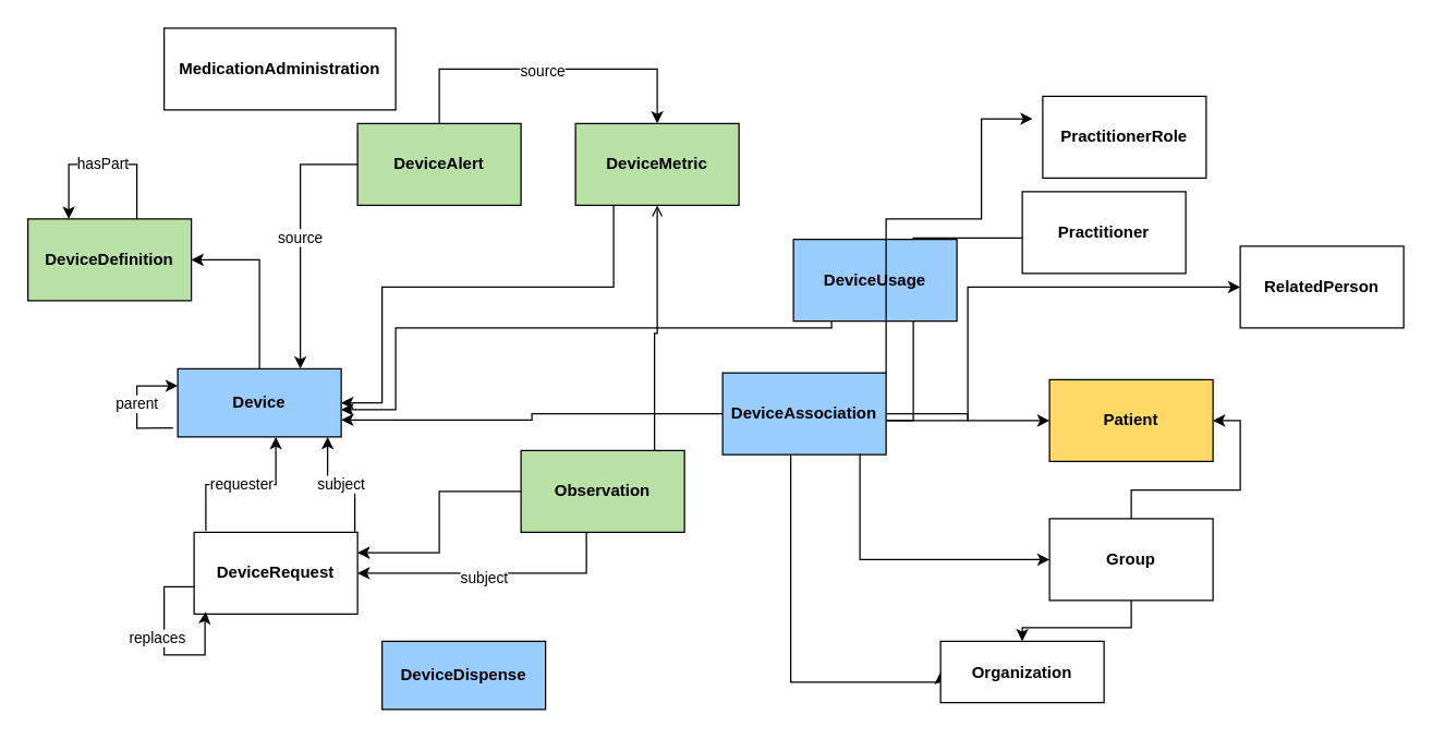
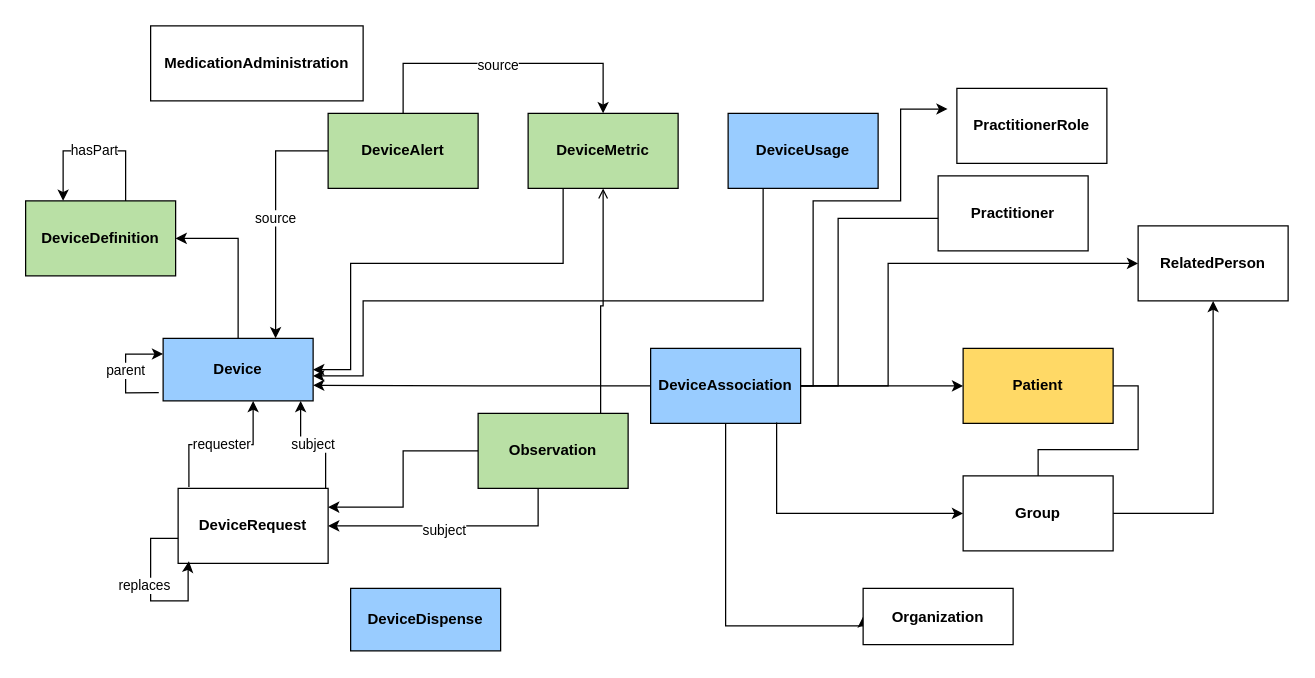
  <mxCell id="0" />
  <mxCell id="1" parent="0" />
  <mxCell id="2" style="edgeStyle=orthogonalEdgeStyle;rounded=0;orthogonalLoop=1;jettySize=auto;html=1;entryX=1;entryY=0.5;entryDx=0;entryDy=0;" edge="1" parent="1" source="4" target="14"><mxGeometry relative="1" as="geometry" /></mxCell>
  <mxCell id="3" value="parent" style="edgeStyle=orthogonalEdgeStyle;rounded=0;orthogonalLoop=1;jettySize=auto;html=1;exitX=-0.029;exitY=0.869;exitDx=0;exitDy=0;exitPerimeter=0;entryX=0;entryY=0.25;entryDx=0;entryDy=0;" edge="1" parent="1" source="4" target="4"><mxGeometry relative="1" as="geometry"><mxPoint x="120" y="280" as="targetPoint" /><Array as="points"><mxPoint x="100" y="313" /><mxPoint x="100" y="283" /></Array></mxGeometry></mxCell>
  <mxCell id="4" value="Device" style="rounded=0;whiteSpace=wrap;html=1;fillColor=#99CCFF;fontStyle=1" vertex="1" parent="1"><mxGeometry x="130" y="270" width="120" height="50" as="geometry" /></mxCell>
  <mxCell id="5" value="DeviceDispense" style="rounded=0;whiteSpace=wrap;html=1;fillColor=#99CCFF;fontStyle=1" vertex="1" parent="1"><mxGeometry x="280" y="470" width="120" height="50" as="geometry" /></mxCell>
  <mxCell id="6" style="edgeStyle=orthogonalEdgeStyle;rounded=0;orthogonalLoop=1;jettySize=auto;html=1;entryX=1;entryY=0.75;entryDx=0;entryDy=0;exitX=0;exitY=0.5;exitDx=0;exitDy=0;" edge="1" parent="1" source="11" target="4"><mxGeometry relative="1" as="geometry"><mxPoint x="400" y="298" as="sourcePoint" /><mxPoint x="210" y="370" as="targetPoint" /></mxGeometry></mxCell>
  <mxCell id="7" style="edgeStyle=orthogonalEdgeStyle;rounded=0;orthogonalLoop=1;jettySize=auto;html=1;entryX=0;entryY=0.5;entryDx=0;entryDy=0;" edge="1" parent="1" source="11" target="28"><mxGeometry relative="1" as="geometry"><mxPoint x="720" y="308" as="targetPoint" /></mxGeometry></mxCell>
  <mxCell id="8" style="edgeStyle=orthogonalEdgeStyle;rounded=0;orthogonalLoop=1;jettySize=auto;html=1;entryX=0;entryY=0.5;entryDx=0;entryDy=0;" edge="1" parent="1" source="11" target="30"><mxGeometry relative="1" as="geometry"><Array as="points"><mxPoint x="710" y="308" /><mxPoint x="710" y="210" /></Array></mxGeometry></mxCell>
  <mxCell id="9" style="edgeStyle=orthogonalEdgeStyle;rounded=0;orthogonalLoop=1;jettySize=auto;html=1;entryX=0.083;entryY=0.567;entryDx=0;entryDy=0;entryPerimeter=0;" edge="1" parent="1" source="11" target="29"><mxGeometry relative="1" as="geometry"><mxPoint x="740" y="180" as="targetPoint" /><Array as="points"><mxPoint x="670" y="308" /><mxPoint x="670" y="174" /></Array></mxGeometry></mxCell>
  <mxCell id="10" style="edgeStyle=orthogonalEdgeStyle;rounded=0;orthogonalLoop=1;jettySize=auto;html=1;entryX=0;entryY=0.5;entryDx=0;entryDy=0;" edge="1" parent="1" source="11" target="34"><mxGeometry relative="1" as="geometry"><Array as="points"><mxPoint x="580" y="500" /></Array></mxGeometry></mxCell>
- <mxCell id="11" value="DeviceAssociation" style="rounded=0;whiteSpace=wrap;html=1;fillColor=#99CCFF;fontStyle=1" vertex="1" parent="1"><mxGeometry x="530" y="273" width="120" height="60" as="geometry" /></mxCell>
+ <mxCell id="11" value="DeviceAssociation" style="rounded=0;whiteSpace=wrap;html=1;fillColor=#99CCFF;fontStyle=1" vertex="1" parent="1"><mxGeometry x="520" y="278" width="120" height="60" as="geometry" /></mxCell>
  <mxCell id="12" style="edgeStyle=orthogonalEdgeStyle;rounded=0;orthogonalLoop=1;jettySize=auto;html=1;" edge="1" parent="1" source="13"><mxGeometry relative="1" as="geometry"><mxPoint x="250" y="300" as="targetPoint" /><Array as="points"><mxPoint x="610" y="240" /><mxPoint x="290" y="240" /><mxPoint x="290" y="300" /></Array></mxGeometry></mxCell>
- <mxCell id="13" value="DeviceUsage" style="rounded=0;whiteSpace=wrap;html=1;fillColor=#99CCFF;fontStyle=1" vertex="1" parent="1"><mxGeometry x="582" y="175" width="120" height="60" as="geometry" /></mxCell>
+ <mxCell id="13" value="DeviceUsage" style="rounded=0;whiteSpace=wrap;html=1;fillColor=#99CCFF;fontStyle=1" vertex="1" parent="1"><mxGeometry x="582" y="90" width="120" height="60" as="geometry" /></mxCell>
  <mxCell id="14" value="DeviceDefinition" style="rounded=0;whiteSpace=wrap;html=1;fillColor=#b9e0a5;fontStyle=1;" vertex="1" parent="1"><mxGeometry x="20" y="160" width="120" height="60" as="geometry" /></mxCell>
  <mxCell id="15" value="subject" style="edgeStyle=orthogonalEdgeStyle;rounded=0;orthogonalLoop=1;jettySize=auto;html=1;" edge="1" parent="1" source="16"><mxGeometry relative="1" as="geometry"><mxPoint x="240" y="320" as="targetPoint" /><Array as="points"><mxPoint x="260" y="355" /><mxPoint x="240" y="355" /><mxPoint x="240" y="320" /></Array></mxGeometry></mxCell>
  <mxCell id="16" value="DeviceRequest" style="rounded=0;whiteSpace=wrap;html=1;fillColor=#ffffff;fontStyle=1;" vertex="1" parent="1"><mxGeometry x="142" y="390" width="120" height="60" as="geometry" /></mxCell>
  <mxCell id="17" style="edgeStyle=orthogonalEdgeStyle;rounded=0;orthogonalLoop=1;jettySize=auto;html=1;entryX=1;entryY=0.5;entryDx=0;entryDy=0;" edge="1" parent="1" source="18" target="4"><mxGeometry relative="1" as="geometry"><Array as="points"><mxPoint x="450" y="210" /><mxPoint x="280" y="210" /><mxPoint x="280" y="295" /></Array></mxGeometry></mxCell>
  <mxCell id="18" value="DeviceMetric" style="rounded=0;whiteSpace=wrap;html=1;fillColor=#B9E0A5;fontStyle=1" vertex="1" parent="1"><mxGeometry x="422" y="90" width="120" height="60" as="geometry" /></mxCell>
  <mxCell id="19" value="source" style="edgeStyle=orthogonalEdgeStyle;rounded=0;orthogonalLoop=1;jettySize=auto;html=1;entryX=0.75;entryY=0;entryDx=0;entryDy=0;" edge="1" parent="1" source="22" target="4"><mxGeometry relative="1" as="geometry"><Array as="points"><mxPoint x="220" y="120" /></Array></mxGeometry></mxCell>
  <mxCell id="20" style="edgeStyle=orthogonalEdgeStyle;rounded=0;orthogonalLoop=1;jettySize=auto;html=1;entryX=0.5;entryY=0;entryDx=0;entryDy=0;exitX=0.5;exitY=0;exitDx=0;exitDy=0;" edge="1" parent="1" source="22" target="18"><mxGeometry relative="1" as="geometry"><Array as="points"><mxPoint x="322" y="50" /><mxPoint x="482" y="50" /></Array></mxGeometry></mxCell>
  <mxCell id="21" value="source" style="edgeLabel;html=1;align=center;verticalAlign=middle;resizable=0;points=[];" vertex="1" connectable="0" parent="20"><mxGeometry x="-0.035" y="-1" relative="1" as="geometry"><mxPoint x="-1" as="offset" /></mxGeometry></mxCell>
  <mxCell id="22" value="DeviceAlert" style="rounded=0;whiteSpace=wrap;html=1;fillColor=#B9E0A5;fontStyle=1" vertex="1" parent="1"><mxGeometry x="262" y="90" width="120" height="60" as="geometry" /></mxCell>
  <mxCell id="23" style="edgeStyle=orthogonalEdgeStyle;rounded=0;orthogonalLoop=1;jettySize=auto;html=1;entryX=0.072;entryY=0.972;entryDx=0;entryDy=0;entryPerimeter=0;" edge="1" parent="1" source="16" target="16"><mxGeometry relative="1" as="geometry"><Array as="points"><mxPoint x="120" y="430" /><mxPoint x="120" y="480" /><mxPoint x="150" y="480" /><mxPoint x="150" y="454" /></Array></mxGeometry></mxCell>
  <mxCell id="24" value="replaces" style="edgeLabel;html=1;align=center;verticalAlign=middle;resizable=0;points=[];" vertex="1" connectable="0" parent="23"><mxGeometry x="-0.114" y="-6" relative="1" as="geometry"><mxPoint as="offset" /></mxGeometry></mxCell>
  <mxCell id="25" value="requester" style="edgeStyle=orthogonalEdgeStyle;rounded=0;orthogonalLoop=1;jettySize=auto;html=1;exitX=0.072;exitY=-0.017;exitDx=0;exitDy=0;exitPerimeter=0;" edge="1" parent="1" source="16"><mxGeometry relative="1" as="geometry"><mxPoint x="202" y="320" as="targetPoint" /><Array as="points"><mxPoint x="151" y="355" /><mxPoint x="202" y="355" /></Array></mxGeometry></mxCell>
  <mxCell id="26" value="hasPart" style="edgeStyle=orthogonalEdgeStyle;rounded=0;orthogonalLoop=1;jettySize=auto;html=1;entryX=0.25;entryY=0;entryDx=0;entryDy=0;" edge="1" parent="1" source="14" target="14"><mxGeometry relative="1" as="geometry"><Array as="points"><mxPoint x="100" y="120" /><mxPoint x="50" y="120" /></Array></mxGeometry></mxCell>
  <mxCell id="27" style="edgeStyle=orthogonalEdgeStyle;rounded=0;orthogonalLoop=1;jettySize=auto;html=1;exitX=0.84;exitY=0.989;exitDx=0;exitDy=0;exitPerimeter=0;entryX=0;entryY=0.5;entryDx=0;entryDy=0;" edge="1" parent="1" source="11" target="33"><mxGeometry relative="1" as="geometry" /></mxCell>
  <mxCell id="28" value="Patient" style="rounded=0;whiteSpace=wrap;html=1;fillColor=#FFD966;fontStyle=1" vertex="1" parent="1"><mxGeometry x="770" y="278" width="120" height="60" as="geometry" /></mxCell>
  <mxCell id="29" value="Practitioner" style="rounded=0;whiteSpace=wrap;html=1;fillColor=#FFFFFF;fontStyle=1" vertex="1" parent="1"><mxGeometry x="750" y="140" width="120" height="60" as="geometry" /></mxCell>
  <mxCell id="30" value="RelatedPerson" style="rounded=0;whiteSpace=wrap;html=1;fillColor=#FFFFFF;fontStyle=1" vertex="1" parent="1"><mxGeometry x="910" y="180" width="120" height="60" as="geometry" /></mxCell>
- <mxCell id="31" style="edgeStyle=orthogonalEdgeStyle;rounded=0;orthogonalLoop=1;jettySize=auto;html=1;" edge="1" parent="1" source="33" target="34"><mxGeometry relative="1" as="geometry" /></mxCell>
- <mxCell id="32" style="edgeStyle=orthogonalEdgeStyle;rounded=0;orthogonalLoop=1;jettySize=auto;html=1;entryX=1;entryY=0.5;entryDx=0;entryDy=0;" edge="1" parent="1" source="33" target="28"><mxGeometry relative="1" as="geometry" /></mxCell>
+ <mxCell id="31" style="edgeStyle=orthogonalEdgeStyle;rounded=0;orthogonalLoop=1;jettySize=auto;html=1;entryX=0.5;entryY=1;entryDx=0;entryDy=0;" edge="1" parent="1" source="33" target="30"><mxGeometry relative="1" as="geometry" /></mxCell>
+ <mxCell id="32" style="edgeStyle=orthogonalEdgeStyle;rounded=0;orthogonalLoop=1;jettySize=auto;html=1;entryX=1;entryY=0.5;entryDx=0;entryDy=0;endArrow=none;" edge="1" parent="1" source="33" target="28"><mxGeometry relative="1" as="geometry" /></mxCell>
  <mxCell id="33" value="Group" style="rounded=0;whiteSpace=wrap;html=1;fillColor=#FFFFFF;fontStyle=1" vertex="1" parent="1"><mxGeometry x="770" y="380" width="120" height="60" as="geometry" /></mxCell>
  <mxCell id="34" value="Organization" style="rounded=0;whiteSpace=wrap;html=1;fillColor=#FFFFFF;fontStyle=1" vertex="1" parent="1"><mxGeometry x="690" y="470" width="120" height="45" as="geometry" /></mxCell>
  <mxCell id="35" value="PractitionerRole" style="rounded=0;whiteSpace=wrap;html=1;fillColor=#FFFFFF;fontStyle=1" vertex="1" parent="1"><mxGeometry x="765" y="70" width="120" height="60" as="geometry" /></mxCell>
  <mxCell id="36" style="edgeStyle=orthogonalEdgeStyle;rounded=0;orthogonalLoop=1;jettySize=auto;html=1;entryX=-0.062;entryY=0.275;entryDx=0;entryDy=0;entryPerimeter=0;" edge="1" parent="1" source="11" target="35"><mxGeometry relative="1" as="geometry"><Array as="points"><mxPoint x="650" y="308" /><mxPoint x="650" y="160" /><mxPoint x="720" y="160" /><mxPoint x="720" y="87" /></Array></mxGeometry></mxCell>
  <mxCell id="37" style="edgeStyle=orthogonalEdgeStyle;rounded=0;orthogonalLoop=1;jettySize=auto;html=1;entryX=1;entryY=0.5;entryDx=0;entryDy=0;" edge="1" parent="1" source="41" target="16"><mxGeometry relative="1" as="geometry"><Array as="points"><mxPoint x="430" y="420" /></Array></mxGeometry></mxCell>
  <mxCell id="38" value="subject" style="edgeLabel;html=1;align=center;verticalAlign=middle;resizable=0;points=[];" vertex="1" connectable="0" parent="37"><mxGeometry x="0.074" y="3" relative="1" as="geometry"><mxPoint as="offset" /></mxGeometry></mxCell>
  <mxCell id="39" style="edgeStyle=orthogonalEdgeStyle;rounded=0;orthogonalLoop=1;jettySize=auto;html=1;entryX=1;entryY=0.25;entryDx=0;entryDy=0;" edge="1" parent="1" source="41" target="16"><mxGeometry relative="1" as="geometry" /></mxCell>
  <mxCell id="40" value="" style="edgeStyle=orthogonalEdgeStyle;rounded=0;orthogonalLoop=1;jettySize=auto;html=1;entryX=0.5;entryY=1;entryDx=0;entryDy=0;endArrow=open;" edge="1" parent="1" source="41" target="18"><mxGeometry relative="1" as="geometry"><Array as="points"><mxPoint x="480" y="244" /><mxPoint x="482" y="244" /></Array></mxGeometry></mxCell>
  <mxCell id="41" value="Observation" style="rounded=0;whiteSpace=wrap;html=1;fillColor=#b9e0a5;fontStyle=1;" vertex="1" parent="1"><mxGeometry x="382" y="330" width="120" height="60" as="geometry" /></mxCell>
  <mxCell id="42" value="MedicationAdministration" style="rounded=0;whiteSpace=wrap;html=1;fillColor=#FFFFFF;fontStyle=1" vertex="1" parent="1"><mxGeometry x="120" y="20" width="170" height="60" as="geometry" /></mxCell>
